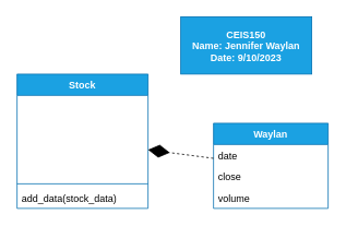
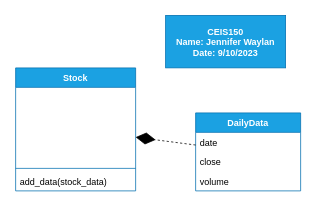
  <mxCell id="0" />
  <mxCell id="1" parent="0" />
  <mxCell id="2" value="Stock" style="swimlane;fontStyle=1;align=center;verticalAlign=top;childLayout=stackLayout;horizontal=1;startSize=26;horizontalStack=0;resizeParent=1;resizeParentMax=0;resizeLast=0;collapsible=1;marginBottom=0;swimlaneFillColor=default;fillColor=#1ba1e2;fontColor=#ffffff;strokeColor=#006EAF;" vertex="1" parent="1"><mxGeometry x="20" y="90" width="160" height="164" as="geometry" /></mxCell>
  <mxCell id="3" value="symbol" style="text;align=left;verticalAlign=middle;spacingLeft=4;spacingRight=4;overflow=hidden;rotatable=0;points=[[0,0.5],[1,0.5]];portConstraint=eastwest;glass=0;rounded=0;shadow=0;strokeColor=none;fillColor=none;fontColor=#ffffff;horizontal=1;whiteSpace=wrap;" vertex="1" parent="2"><mxGeometry y="26" width="160" height="26" as="geometry" /></mxCell>
  <mxCell id="4" value="name" style="text;align=left;verticalAlign=middle;spacingLeft=4;spacingRight=4;overflow=hidden;rotatable=0;points=[[0,0.5],[1,0.5]];portConstraint=eastwest;glass=0;rounded=0;shadow=0;strokeColor=none;fillColor=none;fontColor=#ffffff;horizontal=1;whiteSpace=wrap;" vertex="1" parent="2"><mxGeometry y="52" width="160" height="26" as="geometry" /></mxCell>
  <mxCell id="5" value="shares" style="text;align=left;verticalAlign=middle;spacingLeft=4;spacingRight=4;overflow=hidden;rotatable=0;points=[[0,0.5],[1,0.5]];portConstraint=eastwest;glass=0;rounded=0;shadow=0;strokeColor=none;fillColor=none;fontColor=#ffffff;horizontal=1;whiteSpace=wrap;" vertex="1" parent="2"><mxGeometry y="78" width="160" height="26" as="geometry" /></mxCell>
  <mxCell id="6" value="DataList[]" style="text;align=left;verticalAlign=middle;spacingLeft=4;spacingRight=4;overflow=hidden;rotatable=0;points=[[0,0.5],[1,0.5]];portConstraint=eastwest;glass=0;rounded=0;shadow=0;strokeColor=none;fillColor=none;fontColor=#ffffff;horizontal=1;whiteSpace=wrap;" vertex="1" parent="2"><mxGeometry y="104" width="160" height="26" as="geometry" /></mxCell>
  <mxCell id="7" value="" style="line;strokeWidth=1;fillColor=none;align=left;verticalAlign=middle;spacingTop=-1;spacingLeft=3;spacingRight=3;rotatable=0;labelPosition=right;points=[];portConstraint=eastwest;strokeColor=inherit;" vertex="1" parent="2"><mxGeometry y="130" width="160" height="8" as="geometry" /></mxCell>
  <mxCell id="8" value="add_data(stock_data)" style="text;strokeColor=none;fillColor=none;align=left;verticalAlign=top;spacingLeft=4;spacingRight=4;overflow=hidden;rotatable=0;points=[[0,0.5],[1,0.5]];portConstraint=eastwest;" vertex="1" parent="2"><mxGeometry y="138" width="160" height="26" as="geometry" /></mxCell>
- <mxCell id="9" value="Waylan" style="swimlane;fontStyle=1;childLayout=stackLayout;horizontal=1;startSize=26;fillColor=#1ba1e2;horizontalStack=0;resizeParent=1;resizeParentMax=0;resizeLast=0;collapsible=1;marginBottom=0;fontColor=#ffffff;strokeColor=#006EAF;swimlaneFillColor=default;" vertex="1" parent="1"><mxGeometry x="260" y="150" width="140" height="104" as="geometry" /></mxCell>
+ <mxCell id="9" value="DailyData" style="swimlane;fontStyle=1;childLayout=stackLayout;horizontal=1;startSize=26;fillColor=#1ba1e2;horizontalStack=0;resizeParent=1;resizeParentMax=0;resizeLast=0;collapsible=1;marginBottom=0;fontColor=#ffffff;strokeColor=#006EAF;swimlaneFillColor=default;" vertex="1" parent="1"><mxGeometry x="260" y="150" width="140" height="104" as="geometry" /></mxCell>
  <mxCell id="10" value="date" style="text;strokeColor=none;fillColor=none;align=left;verticalAlign=top;spacingLeft=4;spacingRight=4;overflow=hidden;rotatable=0;points=[[0,0.5],[1,0.5]];portConstraint=eastwest;" vertex="1" parent="9"><mxGeometry y="26" width="140" height="26" as="geometry" /></mxCell>
  <mxCell id="11" value="close" style="text;strokeColor=none;fillColor=none;align=left;verticalAlign=top;spacingLeft=4;spacingRight=4;overflow=hidden;rotatable=0;points=[[0,0.5],[1,0.5]];portConstraint=eastwest;" vertex="1" parent="9"><mxGeometry y="52" width="140" height="26" as="geometry" /></mxCell>
  <mxCell id="12" value="volume" style="text;strokeColor=none;fillColor=none;align=left;verticalAlign=top;spacingLeft=4;spacingRight=4;overflow=hidden;rotatable=0;points=[[0,0.5],[1,0.5]];portConstraint=eastwest;" vertex="1" parent="9"><mxGeometry y="78" width="140" height="26" as="geometry" /></mxCell>
  <mxCell id="13" value="CEIS150&#10;Name: Jennifer Waylan&#10;Date: 9/10/2023" style="text;align=center;fontStyle=1;verticalAlign=middle;spacingLeft=3;spacingRight=3;strokeColor=#006EAF;rotatable=0;points=[[0,0.5],[1,0.5]];portConstraint=eastwest;rounded=0;shadow=0;glass=0;sketch=0;fillColor=#1ba1e2;labelBorderColor=none;spacingTop=7;spacingBottom=7;spacing=5;fontColor=#ffffff;" vertex="1" parent="1"><mxGeometry x="220" y="20" width="160" height="70" as="geometry" /></mxCell>
  <mxCell id="14" value="" style="endArrow=diamondThin;endFill=1;endSize=24;html=1;dashed=1;" edge="1" parent="1" source="9" target="2"><mxGeometry width="160" relative="1" as="geometry"><mxPoint x="200" y="206" as="sourcePoint" /><mxPoint x="190" y="163" as="targetPoint" /></mxGeometry></mxCell>
